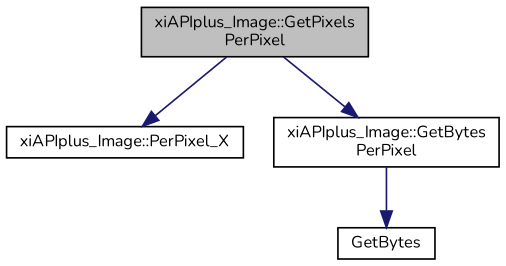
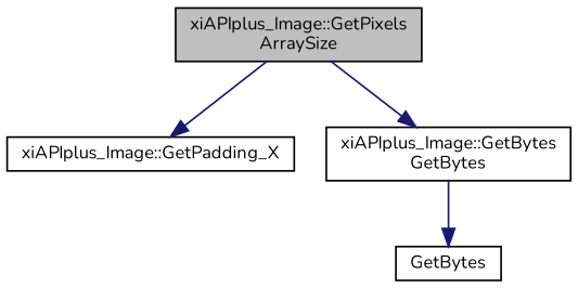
  digraph {
    fontname=Nunito
    rankdir=TB
    node [color=black fillcolor=white fontname=Nunito fontsize=10 shape=record style=filled]
    edge [color=midnightblue fontname=Nunito fontsize=10 labelfontname=Helvetica labelfontsize=10 style=solid]
-   n1 [fillcolor=grey75 fontcolor=black height=0.2 label="xiAPIplus_Image::GetPixels\lPerPixel" width=0.4]
-   n2 [height=0.2 label="xiAPIplus_Image::PerPixel_X" width=0.4]
-   n3 [height=0.2 label="xiAPIplus_Image::GetBytes\lPerPixel" width=0.4]
+   n1 [fillcolor=grey75 fontcolor=black height=0.2 label="xiAPIplus_Image::GetPixels\lArraySize" width=0.4]
+   n2 [height=0.2 label="xiAPIplus_Image::GetPadding_X" width=0.4]
+   n3 [height=0.2 label="xiAPIplus_Image::GetBytes\lGetBytes" width=0.4]
    n4 [height=0.2 label=GetBytes width=0.4]
    n1 -> n2
    n1 -> n3
    n3 -> n4
  }
